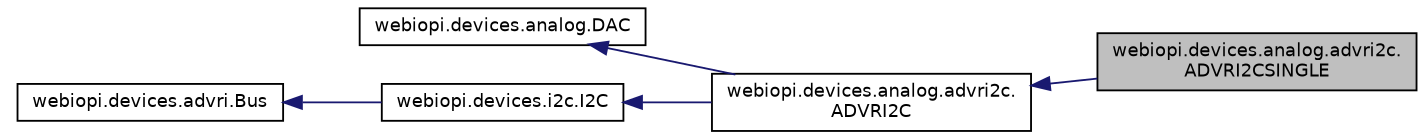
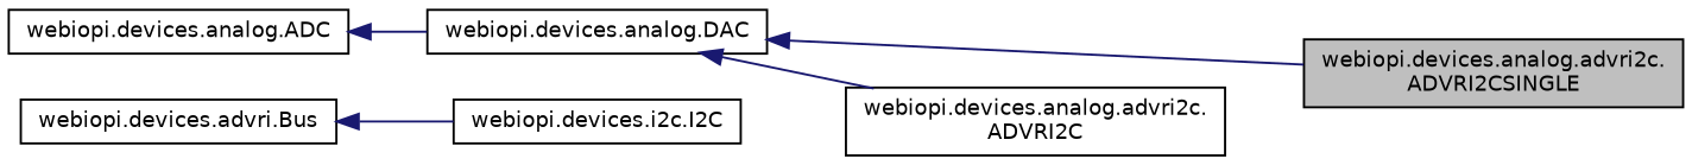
  digraph {
    rankdir=LR
    node [color=black fillcolor=white fontname=Helvetica fontsize=10 shape=record style=filled]
    edge [color=midnightblue dir=back fontname=Helvetica fontsize=10 labelfontname=Helvetica labelfontsize=10 style=solid]
    n1 [fillcolor=grey75 fontcolor=black height=0.2 label="webiopi.devices.analog.advri2c.\lADVRI2CSINGLE" width=0.4]
    n2 [height=0.2 label="webiopi.devices.analog.advri2c.\lADVRI2C" width=0.4]
    n3 [height=0.2 label="webiopi.devices.analog.DAC" width=0.4]
+   n4 [height=0.2 label="webiopi.devices.analog.ADC" width=0.4]
    n5 [height=0.2 label="webiopi.devices.i2c.I2C" width=0.4]
    n6 [height=0.2 label="webiopi.devices.advri.Bus" width=0.4]
-   n2 -> n1
+   n3 -> n1
    n3 -> n2
-   n5 -> n2
+   n4 -> n3
    n6 -> n5
  }
